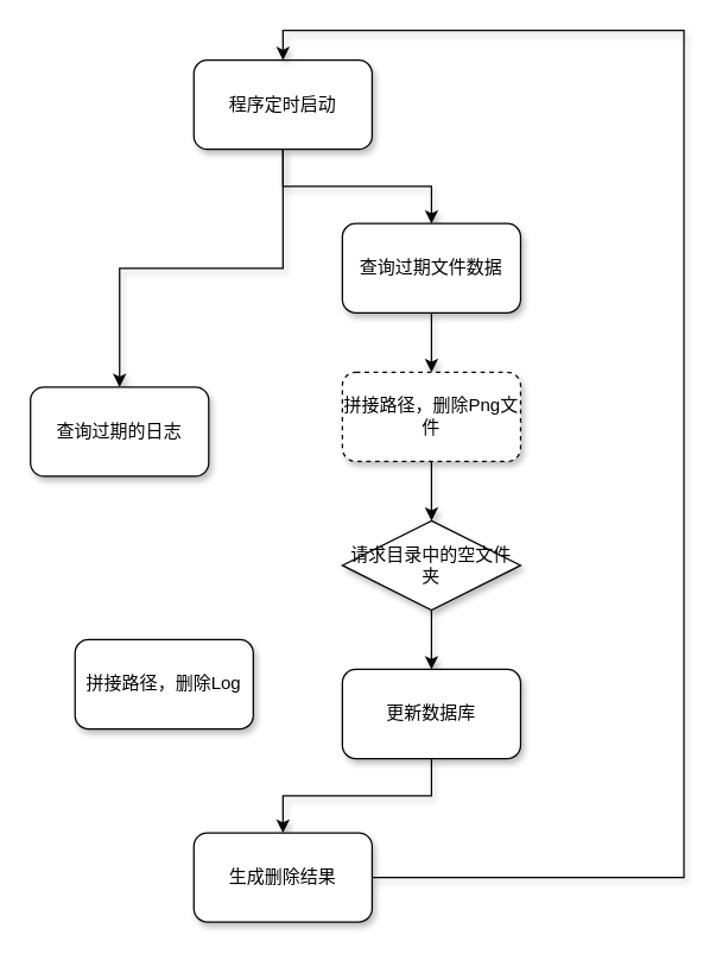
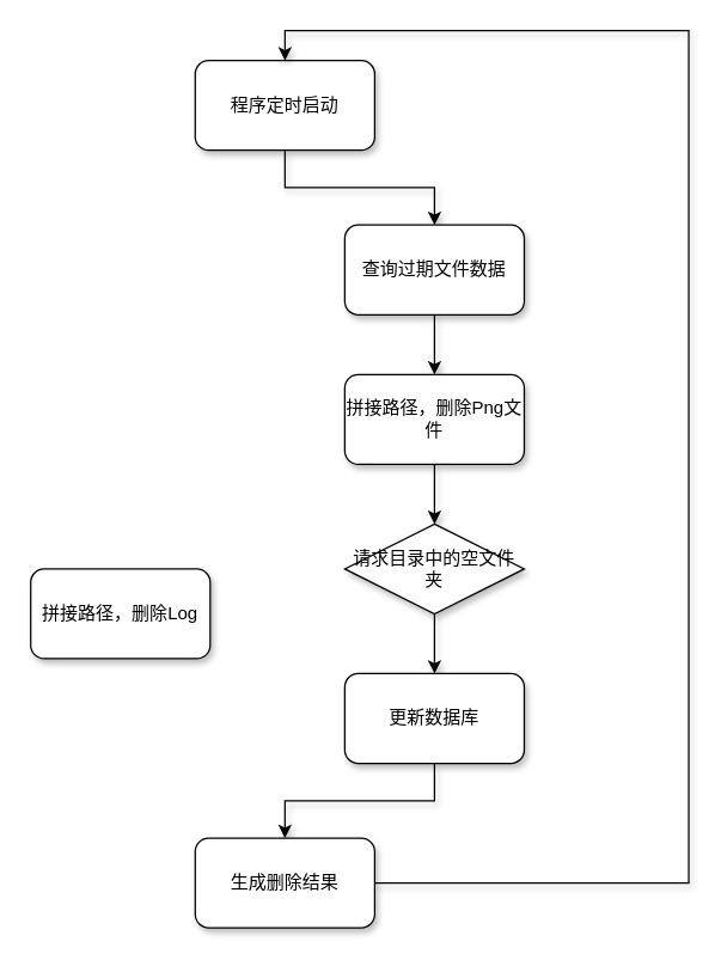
  <mxCell id="0" />
  <mxCell id="1" parent="0" />
- <mxCell id="2" style="edgeStyle=orthogonalEdgeStyle;rounded=0;orthogonalLoop=1;jettySize=auto;html=1;entryX=0.5;entryY=0;entryDx=0;entryDy=0;shadow=1;sketch=0;" edge="1" parent="1" source="4" target="5"><mxGeometry relative="1" as="geometry" /></mxCell>
  <mxCell id="3" style="edgeStyle=orthogonalEdgeStyle;rounded=0;orthogonalLoop=1;jettySize=auto;html=1;entryX=0.5;entryY=0;entryDx=0;entryDy=0;shadow=1;sketch=0;" edge="1" parent="1" source="4" target="7"><mxGeometry relative="1" as="geometry" /></mxCell>
  <mxCell id="4" value="程序定时启动" style="rounded=1;whiteSpace=wrap;html=1;shadow=1;sketch=0;" vertex="1" parent="1"><mxGeometry x="130" y="40" width="120" height="60" as="geometry" /></mxCell>
- <mxCell id="5" value="查询过期的日志" style="rounded=1;whiteSpace=wrap;html=1;shadow=1;sketch=0;" vertex="1" parent="1"><mxGeometry x="20" y="260" width="120" height="60" as="geometry" /></mxCell>
  <mxCell id="6" style="edgeStyle=orthogonalEdgeStyle;rounded=0;orthogonalLoop=1;jettySize=auto;html=1;entryX=0.5;entryY=0;entryDx=0;entryDy=0;shadow=1;sketch=0;" edge="1" parent="1" source="7" target="10"><mxGeometry relative="1" as="geometry" /></mxCell>
  <mxCell id="7" value="查询过期文件数据" style="rounded=1;whiteSpace=wrap;html=1;shadow=1;sketch=0;" vertex="1" parent="1"><mxGeometry x="230" y="150" width="120" height="60" as="geometry" /></mxCell>
- <mxCell id="8" value="拼接路径，删除Log" style="rounded=1;whiteSpace=wrap;html=1;shadow=1;sketch=0;" vertex="1" parent="1"><mxGeometry x="50" y="430" width="120" height="60" as="geometry" /></mxCell>
+ <mxCell id="8" value="拼接路径，删除Log" style="rounded=1;whiteSpace=wrap;html=1;shadow=1;sketch=0;" vertex="1" parent="1"><mxGeometry x="20" y="380" width="120" height="60" as="geometry" /></mxCell>
  <mxCell id="9" style="edgeStyle=orthogonalEdgeStyle;rounded=0;orthogonalLoop=1;jettySize=auto;html=1;entryX=0.5;entryY=0;entryDx=0;entryDy=0;shadow=1;sketch=0;" edge="1" parent="1" source="10" target="12"><mxGeometry relative="1" as="geometry" /></mxCell>
- <mxCell id="10" value="拼接路径，删除Png文件" style="rounded=1;whiteSpace=wrap;html=1;shadow=1;sketch=0;dashed=1;" vertex="1" parent="1"><mxGeometry x="230" y="250" width="120" height="60" as="geometry" /></mxCell>
+ <mxCell id="10" value="拼接路径，删除Png文件" style="rounded=1;whiteSpace=wrap;html=1;shadow=1;sketch=0;" vertex="1" parent="1"><mxGeometry x="230" y="250" width="120" height="60" as="geometry" /></mxCell>
  <mxCell id="11" style="edgeStyle=orthogonalEdgeStyle;rounded=0;orthogonalLoop=1;jettySize=auto;html=1;entryX=0.5;entryY=0;entryDx=0;entryDy=0;shadow=1;sketch=0;" edge="1" parent="1" source="12" target="14"><mxGeometry relative="1" as="geometry" /></mxCell>
  <mxCell id="12" value="请求目录中的空文件夹" style="rhombus;whiteSpace=wrap;html=1;shadow=1;sketch=0;" vertex="1" parent="1"><mxGeometry x="230" y="350" width="120" height="60" as="geometry" /></mxCell>
  <mxCell id="13" style="edgeStyle=orthogonalEdgeStyle;rounded=0;orthogonalLoop=1;jettySize=auto;html=1;entryX=0.5;entryY=0;entryDx=0;entryDy=0;shadow=1;sketch=0;" edge="1" parent="1" source="14" target="16"><mxGeometry relative="1" as="geometry" /></mxCell>
  <mxCell id="14" value="更新数据库" style="rounded=1;whiteSpace=wrap;html=1;shadow=1;sketch=0;" vertex="1" parent="1"><mxGeometry x="230" y="450" width="120" height="60" as="geometry" /></mxCell>
  <mxCell id="15" style="edgeStyle=orthogonalEdgeStyle;rounded=0;orthogonalLoop=1;jettySize=auto;html=1;entryX=0.5;entryY=0;entryDx=0;entryDy=0;shadow=1;sketch=0;" edge="1" parent="1" source="16" target="4"><mxGeometry relative="1" as="geometry"><Array as="points"><mxPoint x="460" y="590" /><mxPoint x="460" y="20" /><mxPoint x="190" y="20" /></Array></mxGeometry></mxCell>
  <mxCell id="16" value="生成删除结果" style="rounded=1;whiteSpace=wrap;html=1;shadow=1;sketch=0;" vertex="1" parent="1"><mxGeometry x="130" y="560" width="120" height="60" as="geometry" /></mxCell>
